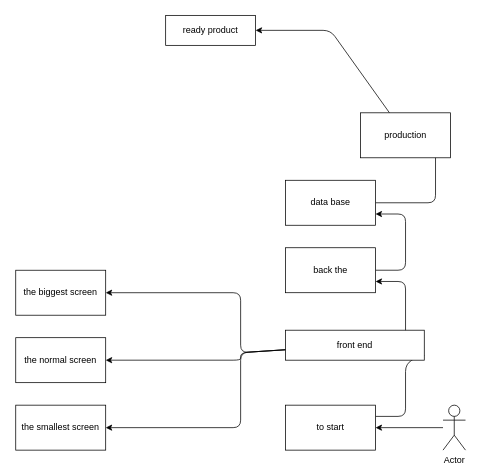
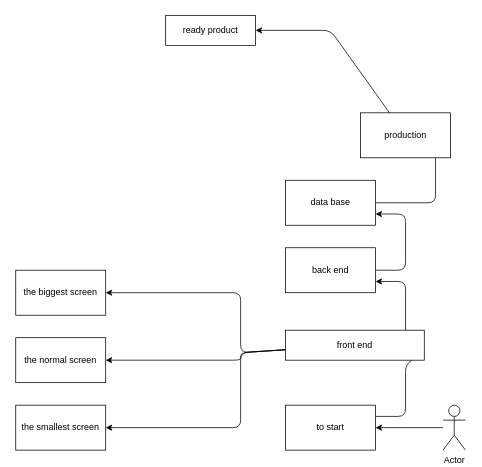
  <mxCell id="0" />
  <mxCell id="1" parent="0" />
  <mxCell id="2" value="ready product&lt;br&gt;" style="whiteSpace=wrap;html=1;" parent="1" vertex="1"><mxGeometry x="220" y="20" width="120" height="40" as="geometry" /></mxCell>
  <mxCell id="3" style="edgeStyle=none;html=1;exitX=1;exitY=0.25;exitDx=0;exitDy=0;entryX=1;entryY=0.75;entryDx=0;entryDy=0;" parent="1" source="4" target="11" edge="1"><mxGeometry relative="1" as="geometry"><Array as="points"><mxPoint x="540" y="555" /><mxPoint x="540" y="485" /></Array></mxGeometry></mxCell>
  <mxCell id="4" value="to start" style="whiteSpace=wrap;html=1;" parent="1" vertex="1"><mxGeometry x="380" y="540" width="120" height="60" as="geometry" /></mxCell>
  <mxCell id="5" value="" style="edgeStyle=none;html=1;" parent="1" source="6" target="4" edge="1"><mxGeometry relative="1" as="geometry" /></mxCell>
  <mxCell id="6" value="Actor" style="shape=umlActor;verticalLabelPosition=bottom;verticalAlign=top;html=1;outlineConnect=0;" parent="1" vertex="1"><mxGeometry x="590" y="540" width="30" height="60" as="geometry" /></mxCell>
  <mxCell id="7" style="edgeStyle=none;html=1;entryX=1;entryY=0.75;entryDx=0;entryDy=0;" parent="1" source="11" target="13" edge="1"><mxGeometry relative="1" as="geometry"><Array as="points"><mxPoint x="540" y="470" /><mxPoint x="540" y="375" /></Array></mxGeometry></mxCell>
  <mxCell id="8" style="edgeStyle=none;html=1;entryX=1;entryY=0.5;entryDx=0;entryDy=0;" edge="1" parent="1" source="11" target="18"><mxGeometry relative="1" as="geometry"><Array as="points"><mxPoint x="320" y="470" /><mxPoint x="320" y="390" /></Array></mxGeometry></mxCell>
  <mxCell id="9" style="edgeStyle=none;html=1;entryX=1;entryY=0.5;entryDx=0;entryDy=0;" edge="1" parent="1" source="11" target="19"><mxGeometry relative="1" as="geometry"><Array as="points"><mxPoint x="320" y="470" /><mxPoint x="320" y="480" /></Array></mxGeometry></mxCell>
  <mxCell id="10" style="edgeStyle=none;html=1;entryX=1;entryY=0.5;entryDx=0;entryDy=0;" edge="1" parent="1" source="11" target="20"><mxGeometry relative="1" as="geometry"><Array as="points"><mxPoint x="320" y="470" /><mxPoint x="320" y="570" /></Array></mxGeometry></mxCell>
  <mxCell id="11" value="front end" style="whiteSpace=wrap;html=1;" parent="1" vertex="1"><mxGeometry x="380" y="440" width="185" height="40" as="geometry" /></mxCell>
  <mxCell id="12" style="edgeStyle=none;html=1;entryX=1;entryY=0.75;entryDx=0;entryDy=0;" parent="1" source="13" target="15" edge="1"><mxGeometry relative="1" as="geometry"><Array as="points"><mxPoint x="540" y="360" /><mxPoint x="540" y="285" /></Array></mxGeometry></mxCell>
- <mxCell id="13" value="back the" style="whiteSpace=wrap;html=1;" parent="1" vertex="1"><mxGeometry x="380" y="330" width="120" height="60" as="geometry" /></mxCell>
+ <mxCell id="13" value="back end" style="whiteSpace=wrap;html=1;" parent="1" vertex="1"><mxGeometry x="380" y="330" width="120" height="60" as="geometry" /></mxCell>
  <mxCell id="14" style="edgeStyle=none;html=1;entryX=1;entryY=0.5;entryDx=0;entryDy=0;" parent="1" source="15" target="17" edge="1"><mxGeometry relative="1" as="geometry"><Array as="points"><mxPoint x="580" y="270" /><mxPoint x="580" y="180" /></Array></mxGeometry></mxCell>
  <mxCell id="15" value="data base&lt;br&gt;" style="whiteSpace=wrap;html=1;" parent="1" vertex="1"><mxGeometry x="380" y="240" width="120" height="60" as="geometry" /></mxCell>
  <mxCell id="16" style="edgeStyle=none;html=1;entryX=1;entryY=0.5;entryDx=0;entryDy=0;" parent="1" source="17" target="2" edge="1"><mxGeometry relative="1" as="geometry"><Array as="points"><mxPoint x="440" y="40" /></Array></mxGeometry></mxCell>
  <mxCell id="17" value="production&lt;br&gt;" style="whiteSpace=wrap;html=1;" parent="1" vertex="1"><mxGeometry x="480" y="150" width="120" height="60" as="geometry" /></mxCell>
  <mxCell id="18" value="the biggest screen&lt;br&gt;" style="whiteSpace=wrap;html=1;" vertex="1" parent="1"><mxGeometry x="20" y="360" width="120" height="60" as="geometry" /></mxCell>
  <mxCell id="19" value="the normal screen" style="whiteSpace=wrap;html=1;" vertex="1" parent="1"><mxGeometry x="20" y="450" width="120" height="60" as="geometry" /></mxCell>
  <mxCell id="20" value="the smallest screen&lt;br&gt;" style="whiteSpace=wrap;html=1;" vertex="1" parent="1"><mxGeometry x="20" y="540" width="120" height="60" as="geometry" /></mxCell>
